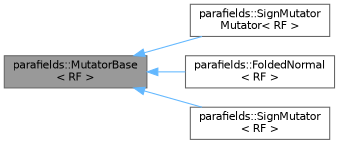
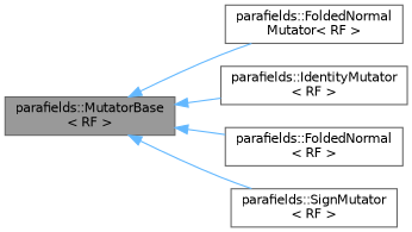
  digraph {
    rankdir=LR
    node [color=gray40 fillcolor=white fontname=Helvetica fontsize=10 shape=box style=filled]
    edge [color=steelblue1 dir=back fontname=Helvetica fontsize=10 labelfontname=Helvetica labelfontsize=10 style=solid]
    n1 [fillcolor=grey60 fontcolor=black height=0.2 label="parafields::MutatorBase\l\< RF \>" width=0.4]
-   n2 [height=0.2 label="parafields::SignMutator\lMutator\< RF \>" width=0.4]
+   n2 [height=0.2 label="parafields::FoldedNormal\lMutator\< RF \>" width=0.4]
+   n3 [height=0.2 label="parafields::IdentityMutator\l\< RF \>" width=0.4]
    n4 [height=0.2 label="parafields::FoldedNormal\l\< RF \>" width=0.4]
    n5 [height=0.2 label="parafields::SignMutator\l\< RF \>" width=0.4]
    n1 -> n2
+   n1 -> n3
    n1 -> n4
    n1 -> n5
  }
